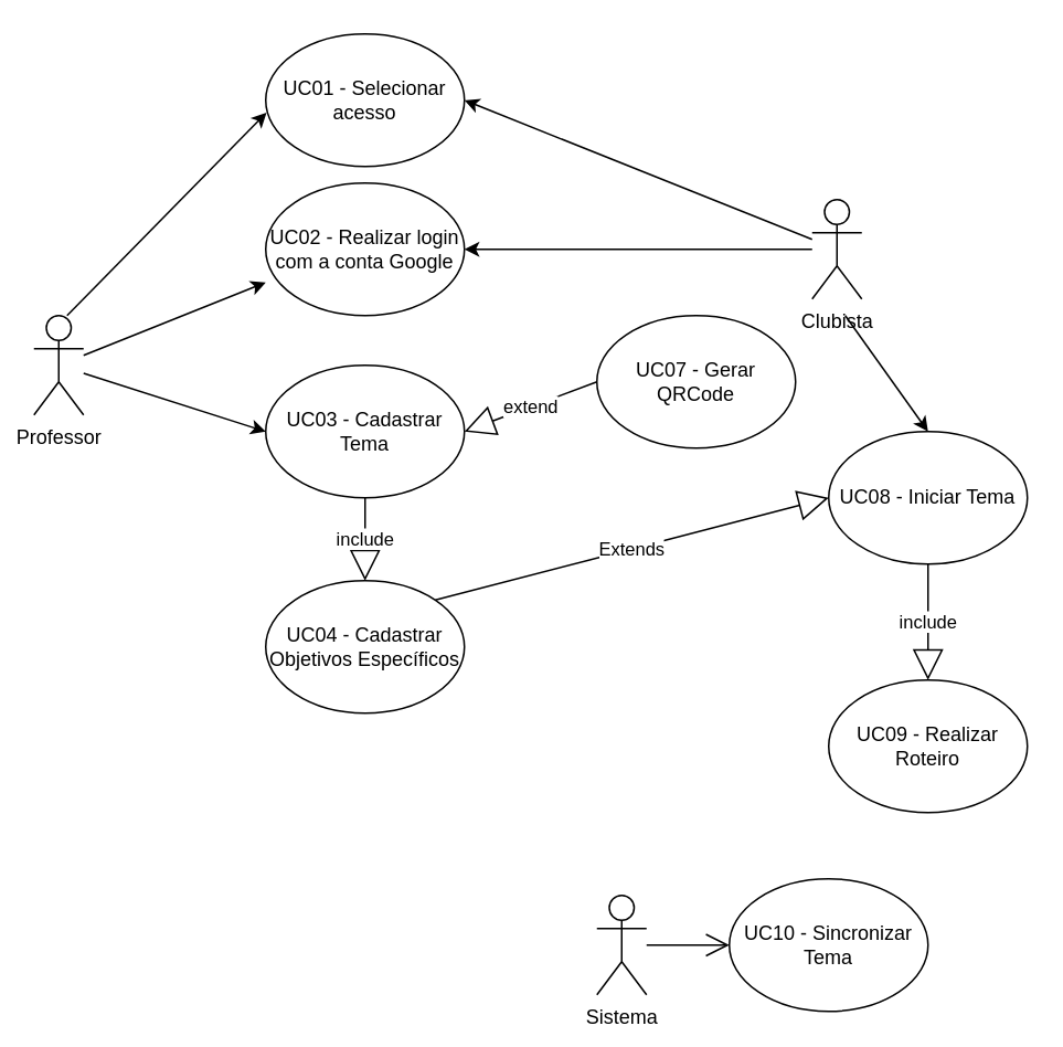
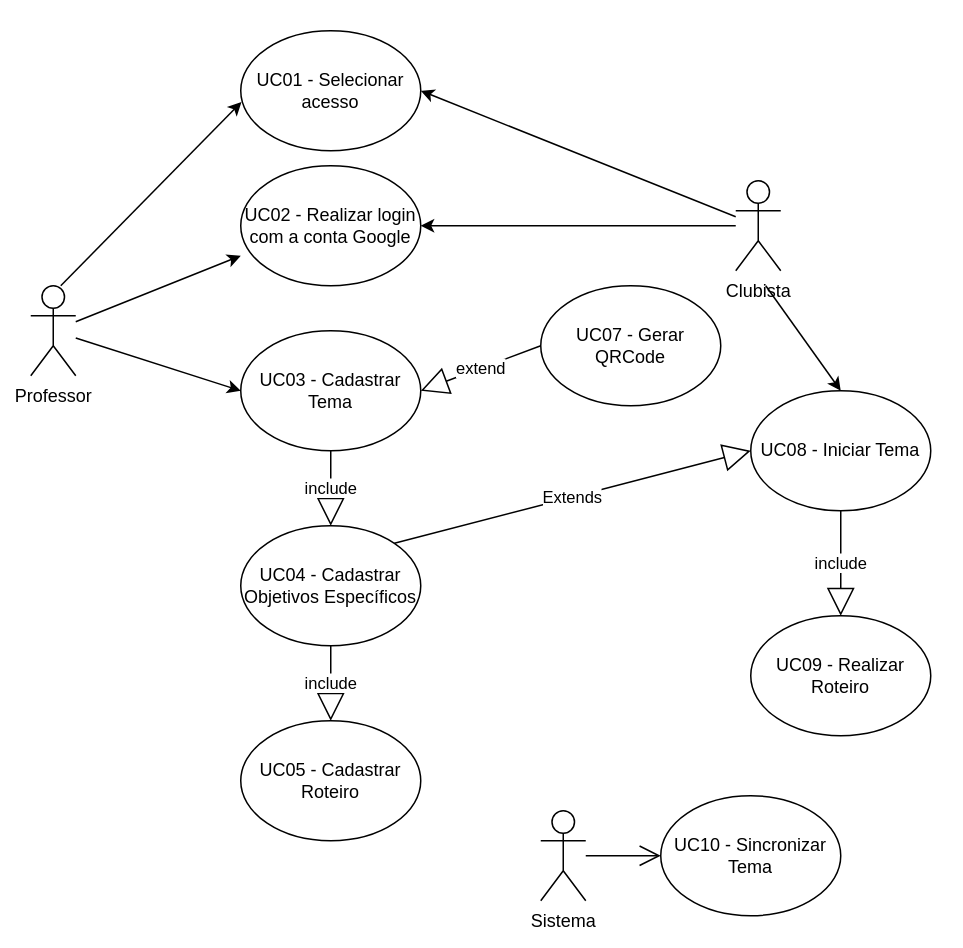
  <mxCell id="0" />
  <mxCell id="1" parent="0" />
  <mxCell id="2" value="Professor&lt;br&gt;" style="shape=umlActor;verticalLabelPosition=bottom;verticalAlign=top;html=1;outlineConnect=0;" parent="1" vertex="1"><mxGeometry x="20" y="190" width="30" height="60" as="geometry" /></mxCell>
  <mxCell id="3" value="UC03&amp;nbsp;- Cadastrar Tema" style="ellipse;whiteSpace=wrap;html=1;" parent="1" vertex="1"><mxGeometry x="160" y="220" width="120" height="80" as="geometry" /></mxCell>
  <mxCell id="4" value="UC04&amp;nbsp;- Cadastrar Objetivos Específicos" style="ellipse;whiteSpace=wrap;html=1;" parent="1" vertex="1"><mxGeometry x="160" y="350" width="120" height="80" as="geometry" /></mxCell>
+ <mxCell id="5" value="UC05 - Cadastrar Roteiro" style="ellipse;whiteSpace=wrap;html=1;" parent="1" vertex="1"><mxGeometry x="160" y="480" width="120" height="80" as="geometry" /></mxCell>
  <mxCell id="6" value="Clubista" style="shape=umlActor;verticalLabelPosition=bottom;verticalAlign=top;html=1;outlineConnect=0;" parent="1" vertex="1"><mxGeometry x="490" y="120" width="30" height="60" as="geometry" /></mxCell>
  <mxCell id="7" value="UC08 - Iniciar Tema" style="ellipse;whiteSpace=wrap;html=1;" parent="1" vertex="1"><mxGeometry x="500" y="260" width="120" height="80" as="geometry" /></mxCell>
  <mxCell id="8" value="UC07&amp;nbsp;- Gerar QRCode" style="ellipse;whiteSpace=wrap;html=1;" parent="1" vertex="1"><mxGeometry x="360" y="190" width="120" height="80" as="geometry" /></mxCell>
  <mxCell id="9" value="UC02 - Realizar login com a conta Google" style="ellipse;whiteSpace=wrap;html=1;" parent="1" vertex="1"><mxGeometry x="160" y="110" width="120" height="80" as="geometry" /></mxCell>
  <mxCell id="10" value="" style="endArrow=classic;html=1;" edge="1" parent="1" source="6" target="9"><mxGeometry width="50" height="50" relative="1" as="geometry"><mxPoint x="420" y="141" as="sourcePoint" /><mxPoint x="180" y="220" as="targetPoint" /></mxGeometry></mxCell>
  <mxCell id="11" value="" style="endArrow=classic;html=1;entryX=0.004;entryY=0.594;entryDx=0;entryDy=0;entryPerimeter=0;exitX=0.667;exitY=0;exitDx=0;exitDy=0;exitPerimeter=0;" edge="1" parent="1" source="2" target="13"><mxGeometry width="50" height="50" relative="1" as="geometry"><mxPoint y="180" as="sourcePoint" x="40" /><mxPoint x="180" y="220" as="targetPoint" /></mxGeometry></mxCell>
  <mxCell id="12" value="UC09 - Realizar Roteiro" style="ellipse;whiteSpace=wrap;html=1;" vertex="1" parent="1"><mxGeometry x="500" y="410" width="120" height="80" as="geometry" /></mxCell>
  <mxCell id="13" value="UC01&amp;nbsp;- Selecionar acesso" style="ellipse;whiteSpace=wrap;html=1;" vertex="1" parent="1"><mxGeometry x="160" y="20" width="120" height="80" as="geometry" /></mxCell>
  <mxCell id="14" value="" style="endArrow=classic;html=1;entryX=1;entryY=0.5;entryDx=0;entryDy=0;" edge="1" parent="1" source="6" target="13"><mxGeometry width="50" height="50" relative="1" as="geometry"><mxPoint x="490" y="80" as="sourcePoint" /><mxPoint x="180" y="230" as="targetPoint" /></mxGeometry></mxCell>
  <mxCell id="15" value="" style="endArrow=classic;html=1;" edge="1" parent="1" source="2"><mxGeometry width="50" height="50" relative="1" as="geometry"><mxPoint x="50" y="200" as="sourcePoint" /><mxPoint x="160" y="170" as="targetPoint" /></mxGeometry></mxCell>
  <mxCell id="16" value="" style="endArrow=classic;html=1;entryX=0;entryY=0.5;entryDx=0;entryDy=0;" edge="1" parent="1" source="2" target="3"><mxGeometry width="50" height="50" relative="1" as="geometry"><mxPoint x="60" y="210" as="sourcePoint" /><mxPoint x="180" y="230" as="targetPoint" /></mxGeometry></mxCell>
  <mxCell id="17" value="" style="endArrow=classic;html=1;entryX=0.5;entryY=0;entryDx=0;entryDy=0;" edge="1" parent="1" target="7"><mxGeometry width="50" height="50" relative="1" as="geometry"><mxPoint x="510" y="190" as="sourcePoint" /><mxPoint x="490" y="230" as="targetPoint" /></mxGeometry></mxCell>
  <mxCell id="18" value="extend" style="endArrow=block;endSize=16;endFill=0;html=1;exitX=0;exitY=0.5;exitDx=0;exitDy=0;entryX=1;entryY=0.5;entryDx=0;entryDy=0;" edge="1" parent="1" source="8" target="3"><mxGeometry width="160" relative="1" as="geometry"><mxPoint x="230" y="320" as="sourcePoint" /><mxPoint x="390" y="320" as="targetPoint" /></mxGeometry></mxCell>
  <mxCell id="19" value="Sistema&lt;br&gt;" style="shape=umlActor;verticalLabelPosition=bottom;verticalAlign=top;html=1;" vertex="1" parent="1"><mxGeometry x="360" y="540" width="30" height="60" as="geometry" /></mxCell>
  <mxCell id="20" value="UC10 - Sincronizar Tema" style="ellipse;whiteSpace=wrap;html=1;" vertex="1" parent="1"><mxGeometry x="440" y="530" width="120" height="80" as="geometry" /></mxCell>
  <mxCell id="21" value="" style="endArrow=open;endFill=1;endSize=12;html=1;entryX=0;entryY=0.5;entryDx=0;entryDy=0;" edge="1" parent="1" source="19" target="20"><mxGeometry width="160" relative="1" as="geometry"><mxPoint x="480" y="600" as="sourcePoint" /><mxPoint x="600" y="410" as="targetPoint" /></mxGeometry></mxCell>
  <mxCell id="22" value="include" style="endArrow=block;endSize=16;endFill=0;html=1;exitX=0.5;exitY=1;exitDx=0;exitDy=0;entryX=0.5;entryY=0;entryDx=0;entryDy=0;" edge="1" parent="1" source="3" target="4"><mxGeometry width="160" relative="1" as="geometry"><mxPoint x="230" y="320" as="sourcePoint" /><mxPoint x="390" y="320" as="targetPoint" /></mxGeometry></mxCell>
+ <mxCell id="23" value="include" style="endArrow=block;endSize=16;endFill=0;html=1;exitX=0.5;exitY=1;exitDx=0;exitDy=0;entryX=0.5;entryY=0;entryDx=0;entryDy=0;" edge="1" parent="1" source="4" target="5"><mxGeometry width="160" relative="1" as="geometry"><mxPoint x="250" y="440" as="sourcePoint" /><mxPoint x="220" y="460" as="targetPoint" /></mxGeometry></mxCell>
  <mxCell id="24" value="include" style="endArrow=block;endSize=16;endFill=0;html=1;exitX=0.5;exitY=1;exitDx=0;exitDy=0;entryX=0.5;entryY=0;entryDx=0;entryDy=0;" edge="1" parent="1" source="7" target="12"><mxGeometry width="160" relative="1" as="geometry"><mxPoint x="579.58" y="180" as="sourcePoint" /><mxPoint x="580" y="200" as="targetPoint" /></mxGeometry></mxCell>
  <mxCell id="25" value="Extends" style="endArrow=block;endSize=16;endFill=0;html=1;exitX=1;exitY=0;exitDx=0;exitDy=0;entryX=0;entryY=0.5;entryDx=0;entryDy=0;" edge="1" parent="1" source="4" target="7"><mxGeometry width="160" relative="1" as="geometry"><mxPoint x="280" y="360" as="sourcePoint" /><mxPoint x="490" y="350" as="targetPoint" /></mxGeometry></mxCell>
